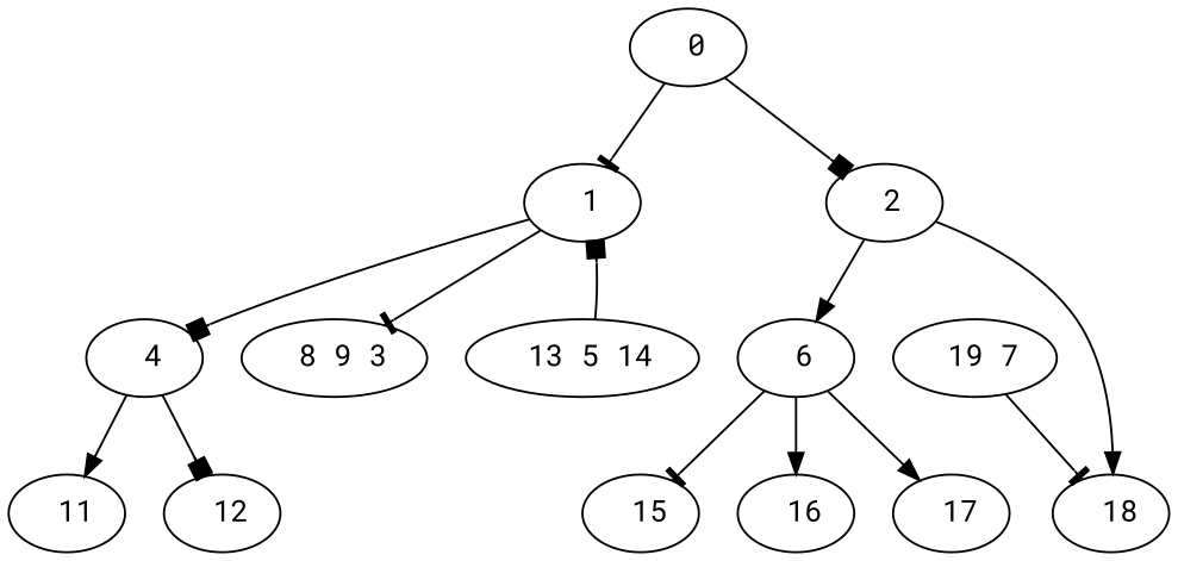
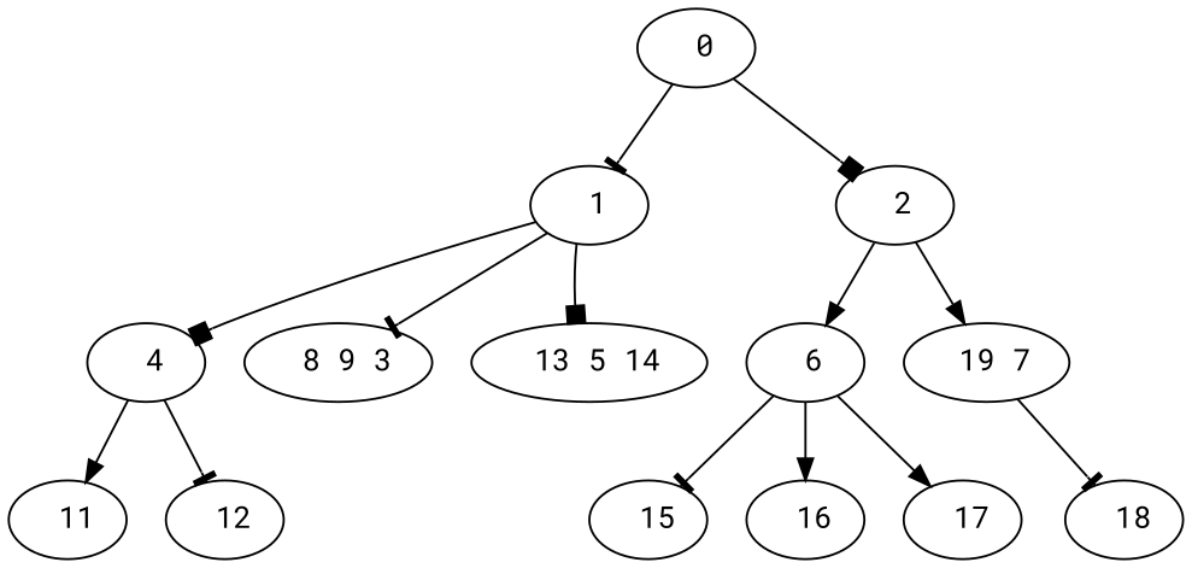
  digraph {
    fontname="Roboto Mono"
    node [fontname="Roboto Mono"]
    edge [arrowhead=tee fontname="Roboto Mono"]
    " 0"
    " 1"
    " 2"
    " 4"
    " 8 9 3"
    " 13 5 14"
    " 6"
    " 19 7"
    " 11"
    " 12"
    " 15"
    " 16"
    " 17"
    " 18"
    " 0" -> " 1"
    " 0" -> " 2" [arrowhead=box]
    " 1" -> " 4" [arrowhead=box]
    " 1" -> " 8 9 3"
-   " 13 5 14" -> " 1" [arrowhead=box]
+   " 1" -> " 13 5 14" [arrowhead=box]
    " 2" -> " 6" [arrowhead=normal]
-   " 2" -> " 18" [arrowhead=normal]
+   " 2" -> " 19 7" [arrowhead=normal]
    " 4" -> " 11" [arrowhead=normal]
-   " 4" -> " 12" [arrowhead=box]
+   " 4" -> " 12"
    " 6" -> " 15"
    " 6" -> " 16" [arrowhead=normal]
    " 6" -> " 17" [arrowhead=normal]
    " 19 7" -> " 18"
  }
